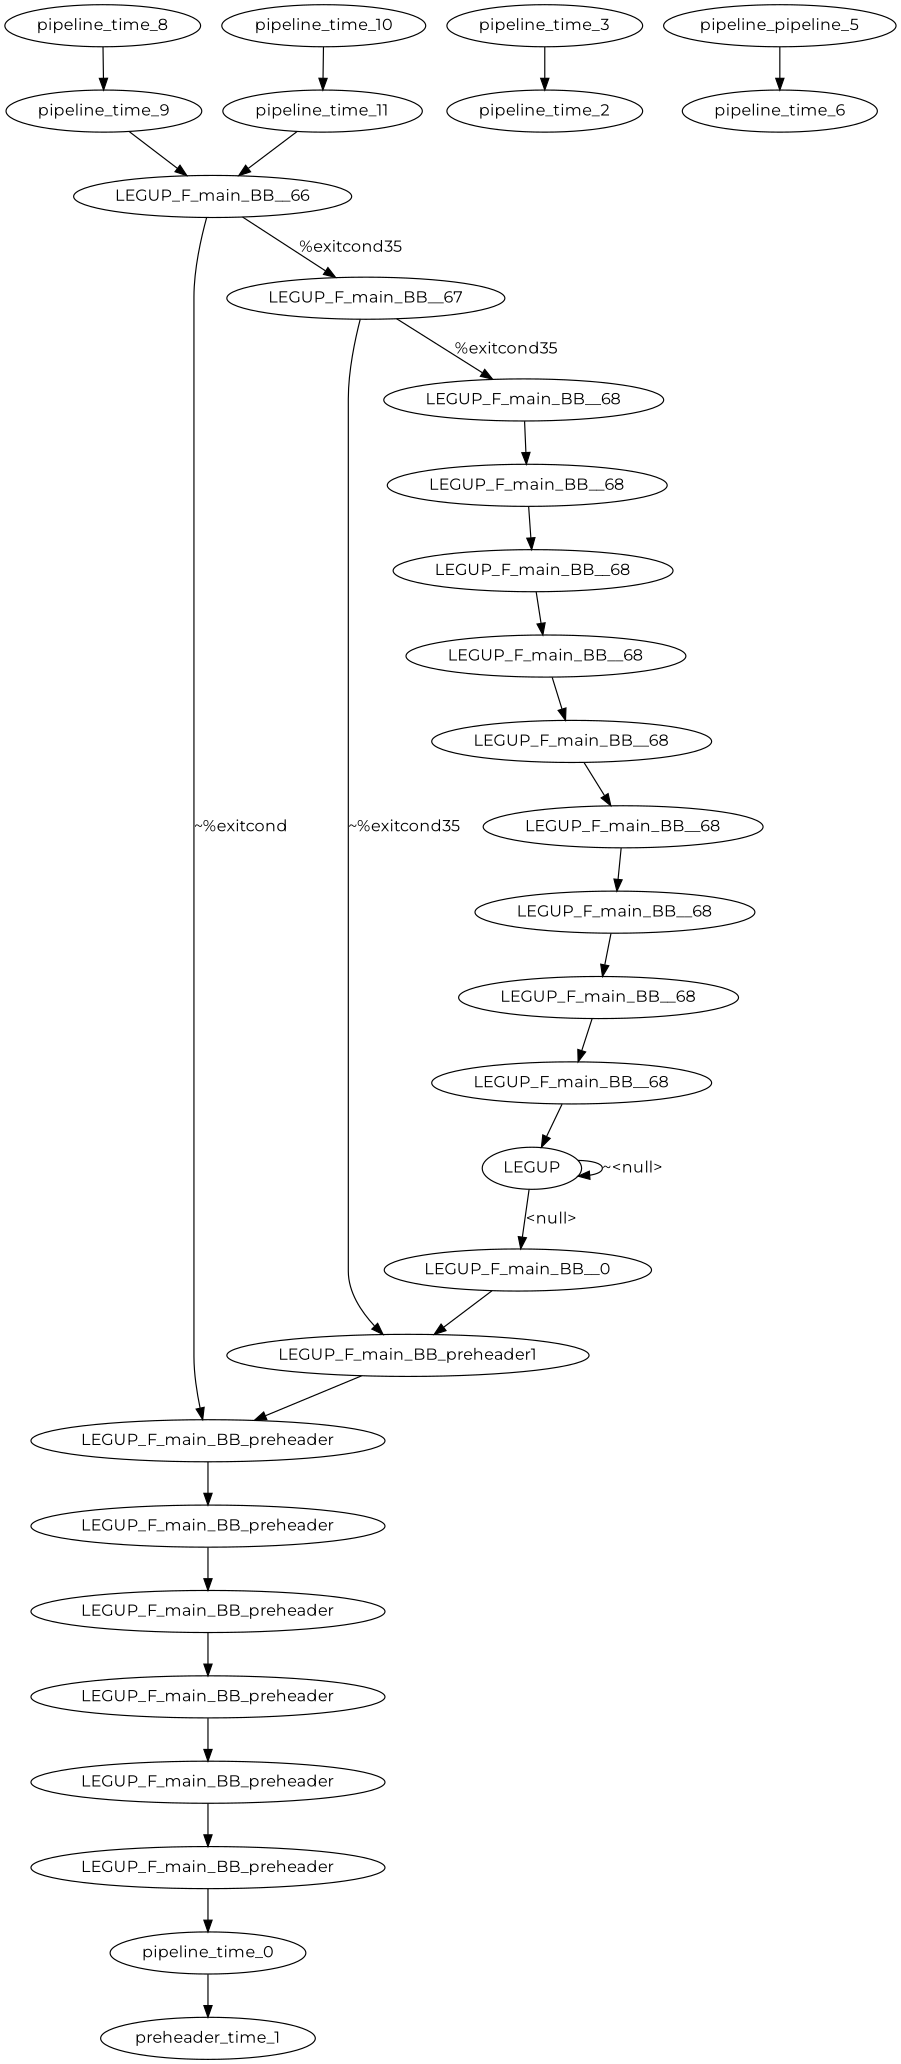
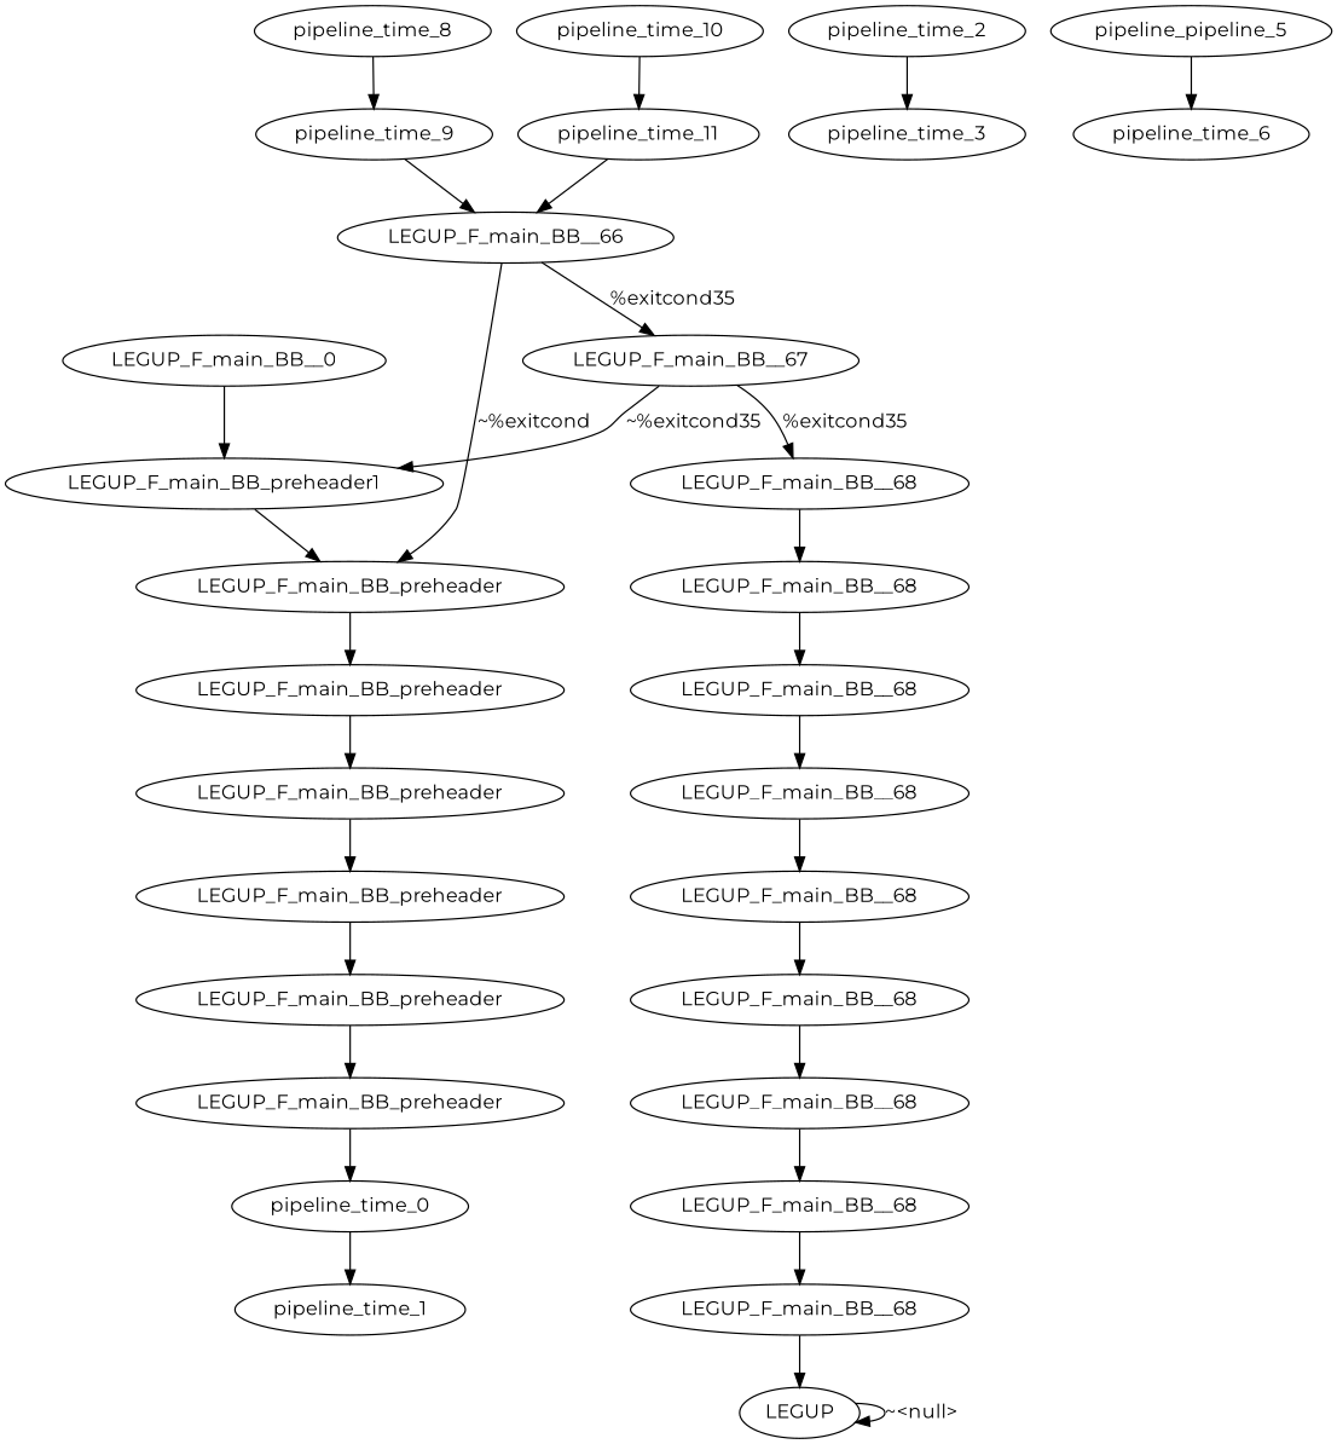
  digraph {
    fontname=Montserrat
    node [fontname=Montserrat]
    edge [fontname=Montserrat]
    n1 [label=LEGUP_F_main_BB__0]
    n2 [label=LEGUP_F_main_BB_preheader1]
    n3 [label=LEGUP_F_main_BB_preheader]
    n4 [label=LEGUP]
    n5 [label=LEGUP_F_main_BB_preheader]
    n6 [label=LEGUP_F_main_BB_preheader]
    n7 [label=LEGUP_F_main_BB_preheader]
    n8 [label=LEGUP_F_main_BB_preheader]
    n9 [label=LEGUP_F_main_BB_preheader]
    n10 [label=pipeline_time_0]
-   n11 [label=preheader_time_1]
+   n11 [label=pipeline_time_1]
    n12 [label=pipeline_time_2]
    n13 [label=pipeline_time_3]
    n14 [label=pipeline_pipeline_5]
    n15 [label=pipeline_time_6]
    n16 [label=pipeline_time_8]
    n17 [label=pipeline_time_9]
    n18 [label=LEGUP_F_main_BB__66]
    n19 [label=pipeline_time_10]
    n20 [label=pipeline_time_11]
    n21 [label=LEGUP_F_main_BB__67]
    n22 [label=LEGUP_F_main_BB__68]
    n23 [label=LEGUP_F_main_BB__68]
    n24 [label=LEGUP_F_main_BB__68]
    n25 [label=LEGUP_F_main_BB__68]
    n26 [label=LEGUP_F_main_BB__68]
    n27 [label=LEGUP_F_main_BB__68]
    n28 [label=LEGUP_F_main_BB__68]
    n29 [label=LEGUP_F_main_BB__68]
    n30 [label=LEGUP_F_main_BB__68]
    n1 -> n2
    n2 -> n3
    n3 -> n5
-   n4 -> n1 [label="<null>"]
    n4 -> n4 [label="~<null>"]
    n5 -> n6
    n6 -> n7
    n7 -> n8
    n8 -> n9
    n9 -> n10
    n10 -> n11
-   n13 -> n12
+   n12 -> n13
    n14 -> n15
    n16 -> n17
    n17 -> n18
    n18 -> n3 [label="~%exitcond"]
    n18 -> n21 [label="%exitcond35"]
    n19 -> n20
    n20 -> n18
    n21 -> n2 [label="~%exitcond35"]
    n21 -> n22 [label="%exitcond35"]
    n22 -> n23
    n23 -> n24
    n24 -> n25
    n25 -> n26
    n26 -> n27
    n27 -> n28
    n28 -> n29
    n29 -> n30
    n30 -> n4
  }
